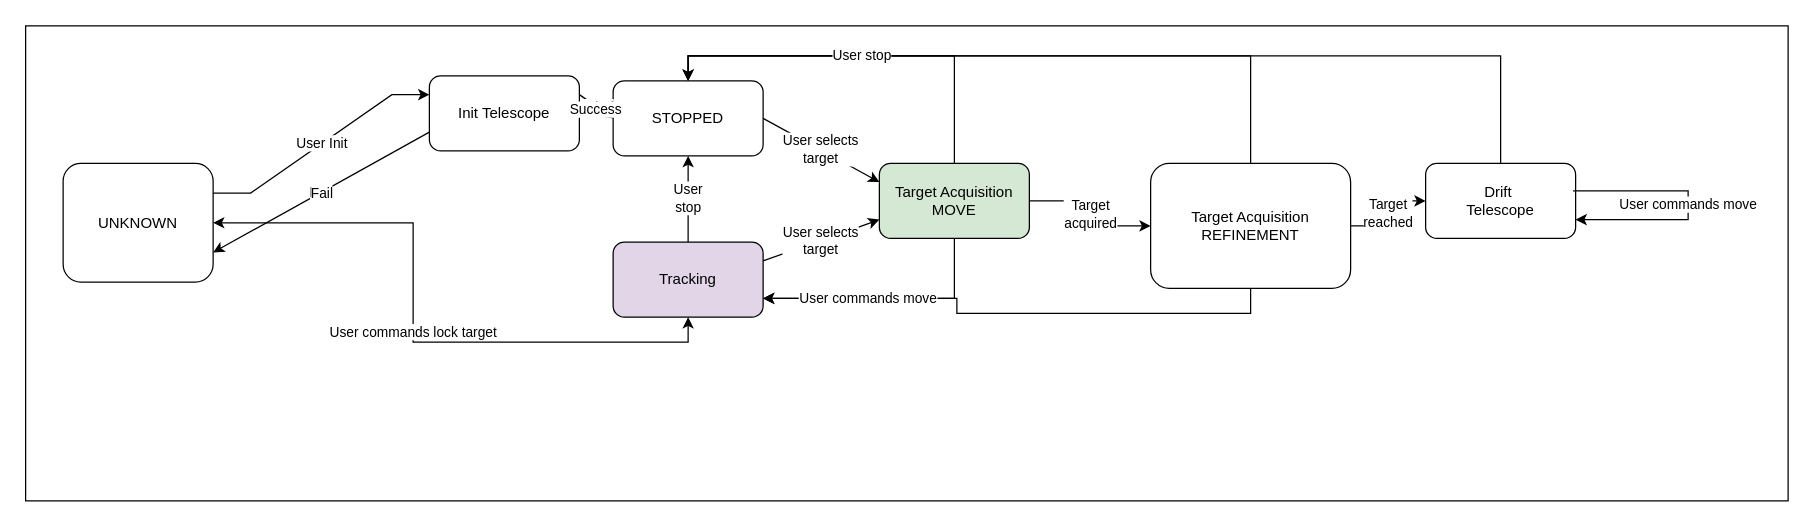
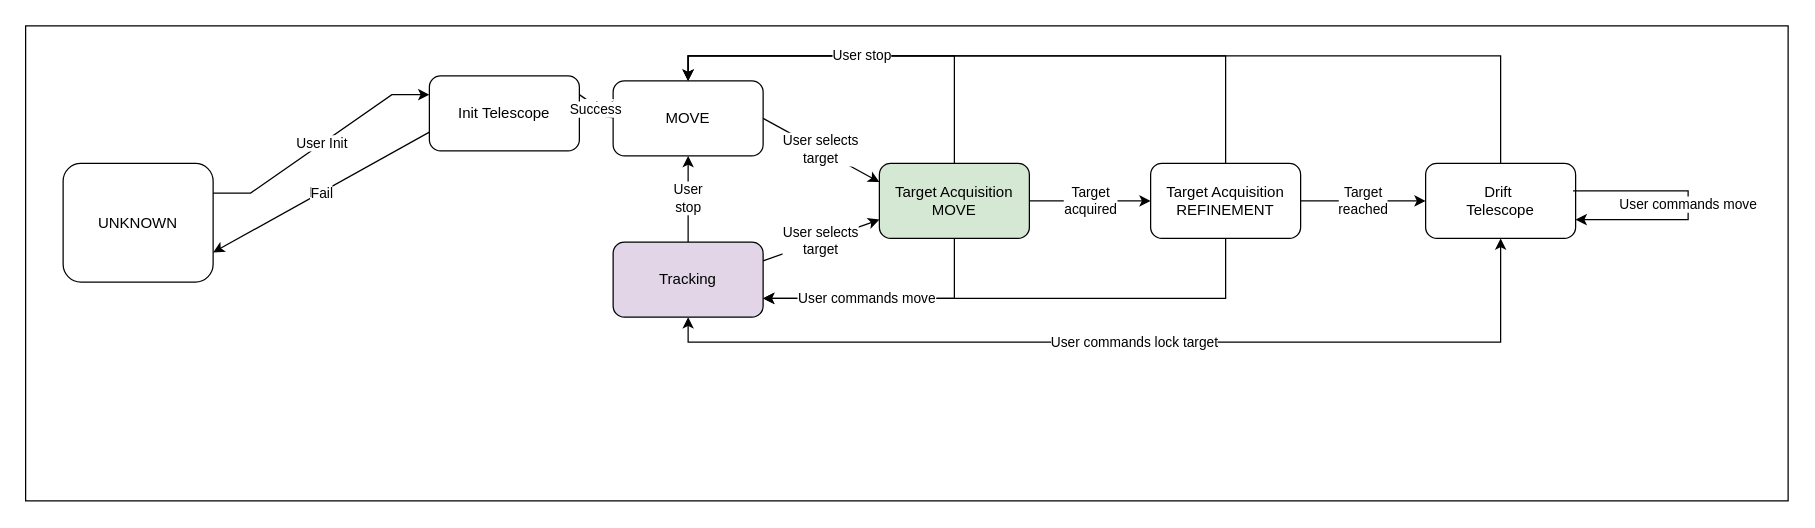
  <mxCell id="0" />
  <mxCell id="1" parent="0" />
  <mxCell id="2" value="" style="rounded=0;whiteSpace=wrap;html=1;fillStyle=solid;strokeColor=light-dark(#000000,#000000);" vertex="1" parent="1"><mxGeometry y="20" width="1410" height="380" as="geometry" x="20" /></mxCell>
  <mxCell id="3" value="UNKNOWN" style="rounded=1;whiteSpace=wrap;html=1;" vertex="1" parent="1"><mxGeometry x="50" y="130" width="120" height="95" as="geometry" /></mxCell>
  <mxCell id="4" value="Init Telescope" style="rounded=1;whiteSpace=wrap;html=1;" vertex="1" parent="1"><mxGeometry x="343" y="60" width="120" height="60" as="geometry" /></mxCell>
  <mxCell id="5" value="Target&lt;div&gt;acquired&lt;/div&gt;" style="edgeStyle=orthogonalEdgeStyle;rounded=0;orthogonalLoop=1;jettySize=auto;html=1;exitX=1;exitY=0.5;exitDx=0;exitDy=0;entryX=0;entryY=0.5;entryDx=0;entryDy=0;" edge="1" parent="1" source="6" target="9"><mxGeometry relative="1" as="geometry" /></mxCell>
  <mxCell id="6" value="Target Acquisition MOVE" style="rounded=1;whiteSpace=wrap;html=1;fillColor=#d5e8d4;" vertex="1" parent="1"><mxGeometry x="703" y="130" width="120" height="60" as="geometry" /></mxCell>
  <mxCell id="7" style="edgeStyle=orthogonalEdgeStyle;rounded=0;orthogonalLoop=1;jettySize=auto;html=1;exitX=0.5;exitY=0;exitDx=0;exitDy=0;entryX=0.5;entryY=0;entryDx=0;entryDy=0;" edge="1" parent="1" source="9" target="14"><mxGeometry relative="1" as="geometry" /></mxCell>
  <mxCell id="8" value="Target&lt;div&gt;reached&lt;/div&gt;" style="edgeStyle=orthogonalEdgeStyle;rounded=0;orthogonalLoop=1;jettySize=auto;html=1;exitX=1;exitY=0.5;exitDx=0;exitDy=0;" edge="1" parent="1" source="9" target="23"><mxGeometry relative="1" as="geometry" /></mxCell>
- <mxCell id="9" value="Target Acquisition REFINEMENT" style="rounded=1;whiteSpace=wrap;html=1;" vertex="1" parent="1"><mxGeometry x="920" y="130" width="160" height="100" as="geometry" /></mxCell>
+ <mxCell id="9" value="Target Acquisition REFINEMENT" style="rounded=1;whiteSpace=wrap;html=1;" vertex="1" parent="1"><mxGeometry x="920" y="130" width="120" height="60" as="geometry" /></mxCell>
  <mxCell id="10" value="User selects&lt;div&gt;target&lt;/div&gt;" style="rounded=0;orthogonalLoop=1;jettySize=auto;html=1;exitX=1;exitY=0.25;exitDx=0;exitDy=0;entryX=0;entryY=0.75;entryDx=0;entryDy=0;" edge="1" parent="1" source="13" target="6"><mxGeometry relative="1" as="geometry" /></mxCell>
  <mxCell id="11" value="User&lt;div&gt;stop&lt;/div&gt;" style="edgeStyle=orthogonalEdgeStyle;rounded=0;orthogonalLoop=1;jettySize=auto;html=1;exitX=0.5;exitY=0;exitDx=0;exitDy=0;entryX=0.5;entryY=1;entryDx=0;entryDy=0;" edge="1" parent="1" source="13" target="14"><mxGeometry relative="1" as="geometry" /></mxCell>
- <mxCell id="12" value="User commands lock target" style="edgeStyle=orthogonalEdgeStyle;rounded=0;orthogonalLoop=1;jettySize=auto;html=1;exitX=0.5;exitY=1;exitDx=0;exitDy=0;startArrow=classic;startFill=1;" edge="1" parent="1" source="13" target="3"><mxGeometry x="0.001" relative="1" as="geometry"><mxPoint as="offset" /></mxGeometry></mxCell>
+ <mxCell id="12" value="User commands lock target" style="edgeStyle=orthogonalEdgeStyle;rounded=0;orthogonalLoop=1;jettySize=auto;html=1;exitX=0.5;exitY=1;exitDx=0;exitDy=0;entryX=0.5;entryY=1;entryDx=0;entryDy=0;startArrow=classic;startFill=1;" edge="1" parent="1" source="13" target="23"><mxGeometry x="0.001" relative="1" as="geometry"><mxPoint as="offset" /></mxGeometry></mxCell>
  <mxCell id="13" value="Tracking" style="rounded=1;whiteSpace=wrap;html=1;fillColor=#e1d5e7;" vertex="1" parent="1"><mxGeometry x="490" y="193" width="120" height="60" as="geometry" /></mxCell>
- <mxCell id="14" value="STOPPED" style="rounded=1;whiteSpace=wrap;html=1;" vertex="1" parent="1"><mxGeometry x="490" y="64" width="120" height="60" as="geometry" /></mxCell>
+ <mxCell id="14" value="MOVE" style="rounded=1;whiteSpace=wrap;html=1;" vertex="1" parent="1"><mxGeometry x="490" y="64" width="120" height="60" as="geometry" /></mxCell>
  <mxCell id="15" value="User Init" style="endArrow=classic;html=1;rounded=0;exitX=1;exitY=0.25;exitDx=0;exitDy=0;entryX=0;entryY=0.25;entryDx=0;entryDy=0;edgeStyle=entityRelationEdgeStyle;" edge="1" parent="1" source="3" target="4"><mxGeometry relative="1" as="geometry"><mxPoint x="400" y="590" as="sourcePoint" /><mxPoint x="500" y="590" as="targetPoint" /></mxGeometry></mxCell>
  <mxCell id="16" value="Fail" style="endArrow=classic;html=1;rounded=0;entryX=1;entryY=0.75;entryDx=0;entryDy=0;exitX=0;exitY=0.75;exitDx=0;exitDy=0;" edge="1" parent="1" source="4" target="3"><mxGeometry relative="1" as="geometry"><mxPoint x="330" y="550" as="sourcePoint" /><mxPoint x="430" y="550" as="targetPoint" /></mxGeometry></mxCell>
  <mxCell id="17" value="Fail" style="edgeLabel;resizable=0;html=1;;align=center;verticalAlign=middle;" connectable="0" vertex="1" parent="16"><mxGeometry relative="1" as="geometry" /></mxCell>
  <mxCell id="18" value="" style="endArrow=classic;html=1;rounded=0;exitX=1;exitY=0.25;exitDx=0;exitDy=0;entryX=0;entryY=0.5;entryDx=0;entryDy=0;" edge="1" parent="1" source="4" target="14"><mxGeometry relative="1" as="geometry"><mxPoint x="400" y="590" as="sourcePoint" /><mxPoint x="500" y="590" as="targetPoint" /></mxGeometry></mxCell>
  <mxCell id="19" value="Label" style="edgeLabel;resizable=0;html=1;;align=center;verticalAlign=middle;" connectable="0" vertex="1" parent="18"><mxGeometry relative="1" as="geometry" /></mxCell>
  <mxCell id="20" value="Success" style="edgeLabel;html=1;align=center;verticalAlign=middle;resizable=0;points=[];" vertex="1" connectable="0" parent="18"><mxGeometry x="0.004" y="-2" relative="1" as="geometry"><mxPoint as="offset" /></mxGeometry></mxCell>
  <mxCell id="21" value="User selects&lt;div&gt;target&lt;/div&gt;" style="endArrow=classic;html=1;rounded=0;exitX=1;exitY=0.5;exitDx=0;exitDy=0;entryX=0;entryY=0.25;entryDx=0;entryDy=0;" edge="1" parent="1" source="14" target="6"><mxGeometry relative="1" as="geometry"><mxPoint x="400" y="590" as="sourcePoint" /><mxPoint x="500" y="590" as="targetPoint" /></mxGeometry></mxCell>
  <mxCell id="22" style="edgeStyle=orthogonalEdgeStyle;rounded=0;orthogonalLoop=1;jettySize=auto;html=1;exitX=0.5;exitY=0;exitDx=0;exitDy=0;entryX=0.5;entryY=0;entryDx=0;entryDy=0;" edge="1" parent="1" source="23" target="14"><mxGeometry relative="1" as="geometry" /></mxCell>
  <mxCell id="23" value="Drift&amp;nbsp;&lt;div&gt;Telescope&lt;/div&gt;" style="rounded=1;whiteSpace=wrap;html=1;" vertex="1" parent="1"><mxGeometry x="1140" y="130" width="120" height="60" as="geometry" /></mxCell>
  <mxCell id="24" value="User stop" style="edgeStyle=orthogonalEdgeStyle;rounded=0;orthogonalLoop=1;jettySize=auto;html=1;exitX=0.5;exitY=0;exitDx=0;exitDy=0;entryX=0.5;entryY=0;entryDx=0;entryDy=0;" edge="1" parent="1" source="6" target="14"><mxGeometry relative="1" as="geometry" /></mxCell>
  <mxCell id="25" style="edgeStyle=orthogonalEdgeStyle;rounded=0;orthogonalLoop=1;jettySize=auto;html=1;exitX=0.5;exitY=1;exitDx=0;exitDy=0;entryX=1;entryY=0.75;entryDx=0;entryDy=0;" edge="1" parent="1" source="6" target="13"><mxGeometry relative="1" as="geometry" /></mxCell>
  <mxCell id="26" value="User commands move" style="edgeStyle=orthogonalEdgeStyle;rounded=0;orthogonalLoop=1;jettySize=auto;html=1;exitX=0.5;exitY=1;exitDx=0;exitDy=0;entryX=1;entryY=0.75;entryDx=0;entryDy=0;" edge="1" parent="1" source="9" target="13"><mxGeometry x="0.603" relative="1" as="geometry"><mxPoint as="offset" /></mxGeometry></mxCell>
  <mxCell id="27" value="User commands move" style="endArrow=classic;html=1;rounded=0;exitX=0.983;exitY=0.367;exitDx=0;exitDy=0;exitPerimeter=0;entryX=1;entryY=0.75;entryDx=0;entryDy=0;edgeStyle=elbowEdgeStyle;" edge="1" parent="1" source="23" target="23"><mxGeometry relative="1" as="geometry"><mxPoint x="400" y="500" as="sourcePoint" /><mxPoint x="500" y="500" as="targetPoint" /><Array as="points"><mxPoint x="1350" y="160" /><mxPoint x="1310" y="170" /></Array></mxGeometry></mxCell>
